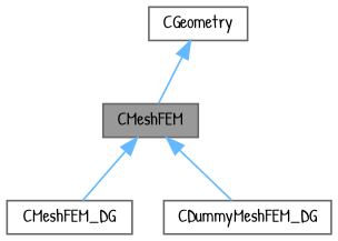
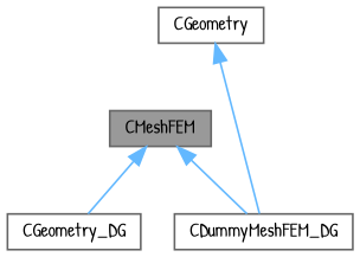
  digraph {
    fontname="Patrick Hand"
    node [color=gray40 fillcolor=white fontname="Patrick Hand" fontsize=10 shape=box style=filled]
    edge [color=steelblue1 dir=back fontname="Patrick Hand" fontsize=10 labelfontname=Helvetica labelfontsize=10 style=solid]
    n1 [fillcolor=grey60 fontcolor=black height=0.2 label=CMeshFEM width=0.4]
-   n2 [height=0.2 label=CMeshFEM_DG width=0.4]
+   n2 [height=0.2 label=CGeometry_DG width=0.4]
    n3 [height=0.2 label=CDummyMeshFEM_DG width=0.4]
    n4 [height=0.2 label=CGeometry width=0.4]
    n1 -> n2
    n1 -> n3
-   n4 -> n1
+   n4 -> n3
  }
